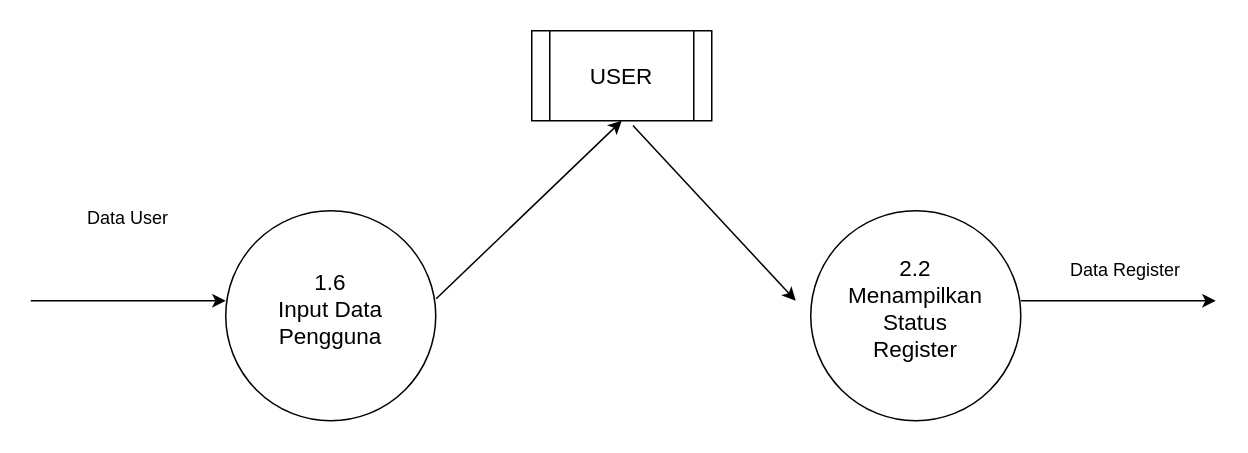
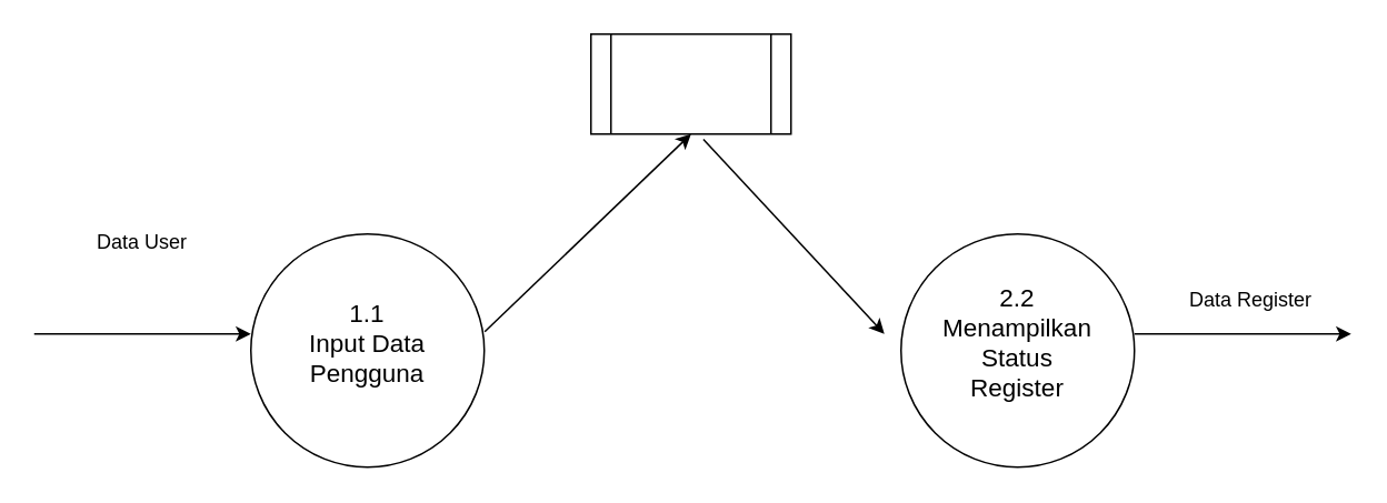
  <mxCell id="0" />
  <mxCell id="1" parent="0" />
  <mxCell id="2" value="" style="ellipse;whiteSpace=wrap;html=1;aspect=fixed;" vertex="1" parent="1"><mxGeometry x="150" y="140" width="140" height="140" as="geometry" /></mxCell>
  <mxCell id="3" value="" style="ellipse;whiteSpace=wrap;html=1;aspect=fixed;" vertex="1" parent="1"><mxGeometry x="540" y="140" width="140" height="140" as="geometry" /></mxCell>
  <mxCell id="4" value="" style="shape=process;whiteSpace=wrap;html=1;backgroundOutline=1;fillColor=#FFFFFF;" vertex="1" parent="1"><mxGeometry x="354" y="20" width="120" height="60" as="geometry" /></mxCell>
  <mxCell id="5" value="" style="endArrow=classic;html=1;exitX=1.002;exitY=0.419;exitDx=0;exitDy=0;exitPerimeter=0;entryX=0.5;entryY=1;entryDx=0;entryDy=0;" edge="1" parent="1" source="2" target="4"><mxGeometry width="50" height="50" relative="1" as="geometry"><mxPoint x="390" y="230" as="sourcePoint" /><mxPoint x="440" y="180" as="targetPoint" /></mxGeometry></mxCell>
  <mxCell id="6" value="" style="endArrow=classic;html=1;exitX=0.562;exitY=1.052;exitDx=0;exitDy=0;exitPerimeter=0;" edge="1" parent="1" source="4"><mxGeometry width="50" height="50" relative="1" as="geometry"><mxPoint x="390" y="230" as="sourcePoint" /><mxPoint x="530" y="200" as="targetPoint" /></mxGeometry></mxCell>
  <mxCell id="7" value="" style="endArrow=classic;html=1;fontSize=14;entryX=0;entryY=0;entryDx=0;entryDy=0;" edge="1" parent="1"><mxGeometry width="50" height="50" relative="1" as="geometry"><mxPoint x="20" y="200" as="sourcePoint" /><mxPoint x="150" y="200" as="targetPoint" /></mxGeometry></mxCell>
  <mxCell id="8" value="" style="endArrow=classic;html=1;fontSize=14;entryX=0;entryY=0;entryDx=0;entryDy=0;" edge="1" parent="1"><mxGeometry width="50" height="50" relative="1" as="geometry"><mxPoint x="680" y="200" as="sourcePoint" /><mxPoint x="810" y="200" as="targetPoint" /></mxGeometry></mxCell>
  <mxCell id="9" value="Data User" style="text;html=1;strokeColor=none;fillColor=none;align=center;verticalAlign=middle;whiteSpace=wrap;rounded=0;" vertex="1" parent="1"><mxGeometry x="50" y="135" width="70" height="20" as="geometry" /></mxCell>
  <mxCell id="10" value="Data Register" style="text;html=1;strokeColor=none;fillColor=none;align=center;verticalAlign=middle;whiteSpace=wrap;rounded=0;" vertex="1" parent="1"><mxGeometry x="700" y="170" width="100" height="20" as="geometry" /></mxCell>
- <mxCell id="11" value="1.6&lt;br style=&quot;font-size: 15px;&quot;&gt;Input Data&lt;br style=&quot;font-size: 15px;&quot;&gt;Pengguna" style="text;html=1;strokeColor=none;fillColor=none;align=center;verticalAlign=middle;whiteSpace=wrap;rounded=0;fontSize=15;" vertex="1" parent="1"><mxGeometry x="150" y="160" width="140" height="90" as="geometry" /></mxCell>
+ <mxCell id="11" value="1.1&lt;br style=&quot;font-size: 15px;&quot;&gt;Input Data&lt;br style=&quot;font-size: 15px;&quot;&gt;Pengguna" style="text;html=1;strokeColor=none;fillColor=none;align=center;verticalAlign=middle;whiteSpace=wrap;rounded=0;fontSize=15;" vertex="1" parent="1"><mxGeometry x="150" y="160" width="140" height="90" as="geometry" /></mxCell>
  <mxCell id="12" value="2.2&lt;br&gt;Menampilkan Status&lt;br&gt;Register" style="text;html=1;strokeColor=none;fillColor=none;align=center;verticalAlign=middle;whiteSpace=wrap;rounded=0;fontSize=15;" vertex="1" parent="1"><mxGeometry x="545" y="165" width="130" height="80" as="geometry" /></mxCell>
- <mxCell id="13" value="USER" style="text;html=1;strokeColor=none;fillColor=none;align=center;verticalAlign=middle;whiteSpace=wrap;rounded=0;fontSize=15;" vertex="1" parent="1"><mxGeometry x="369" y="35" width="90" height="30" as="geometry" /></mxCell>
